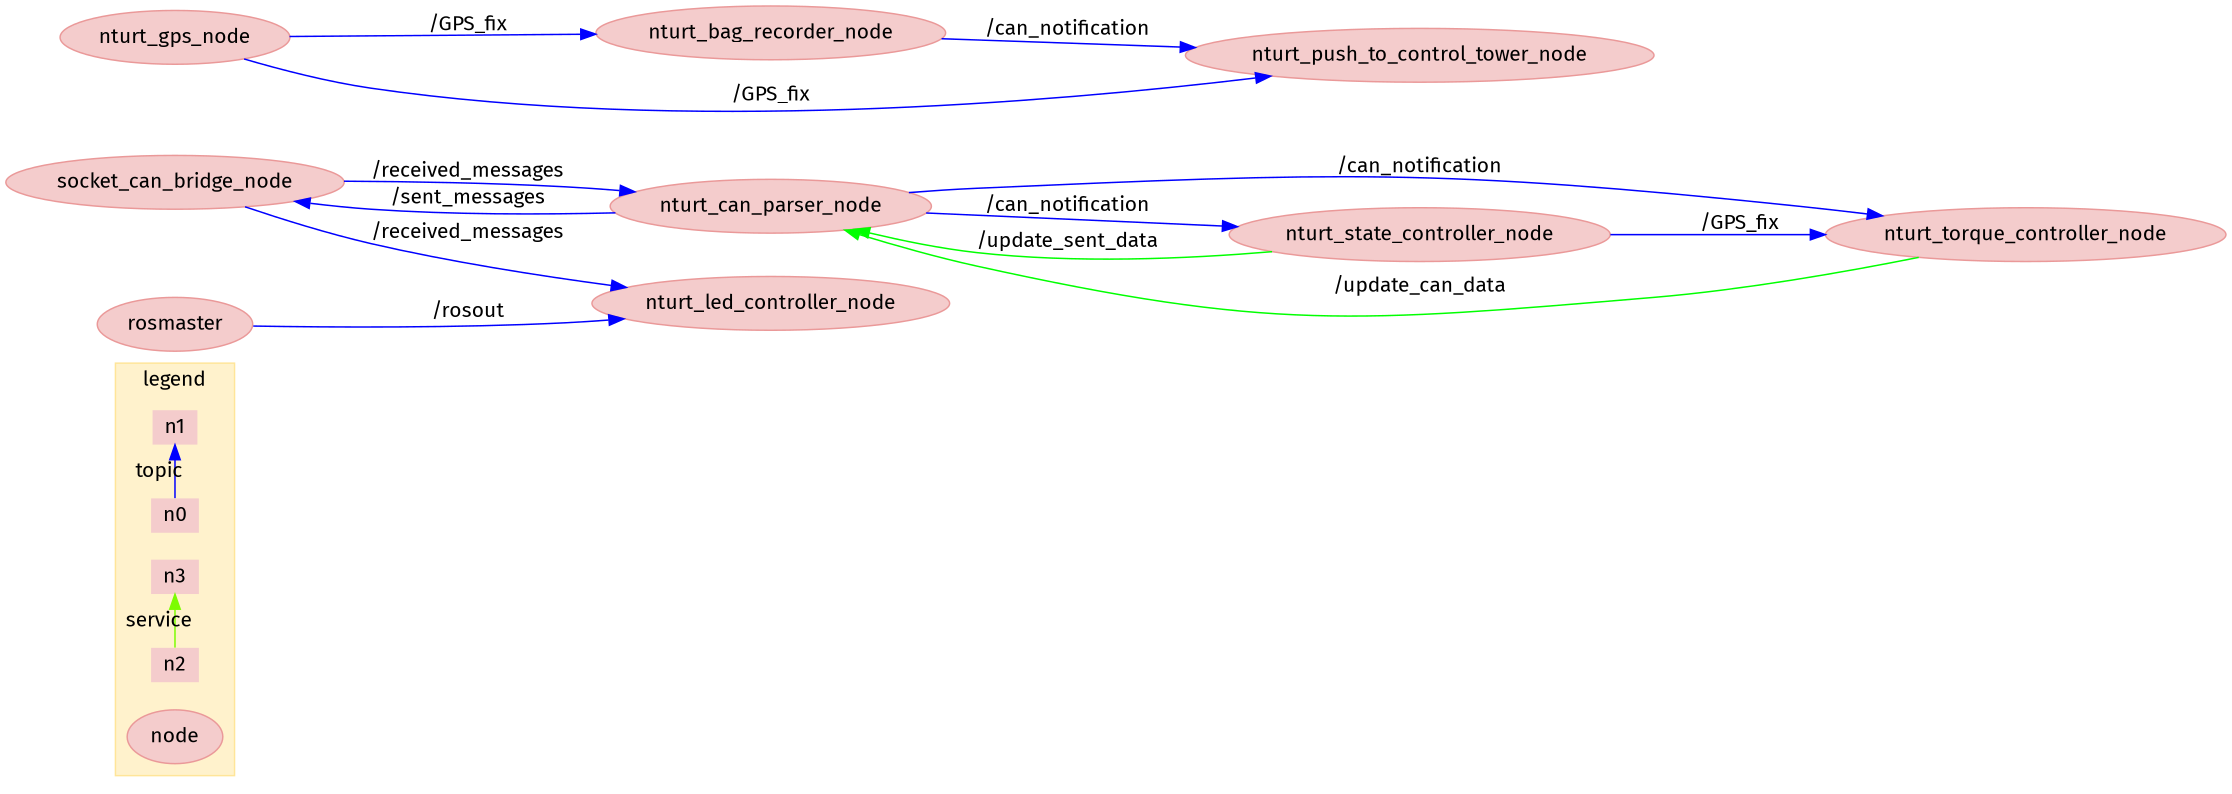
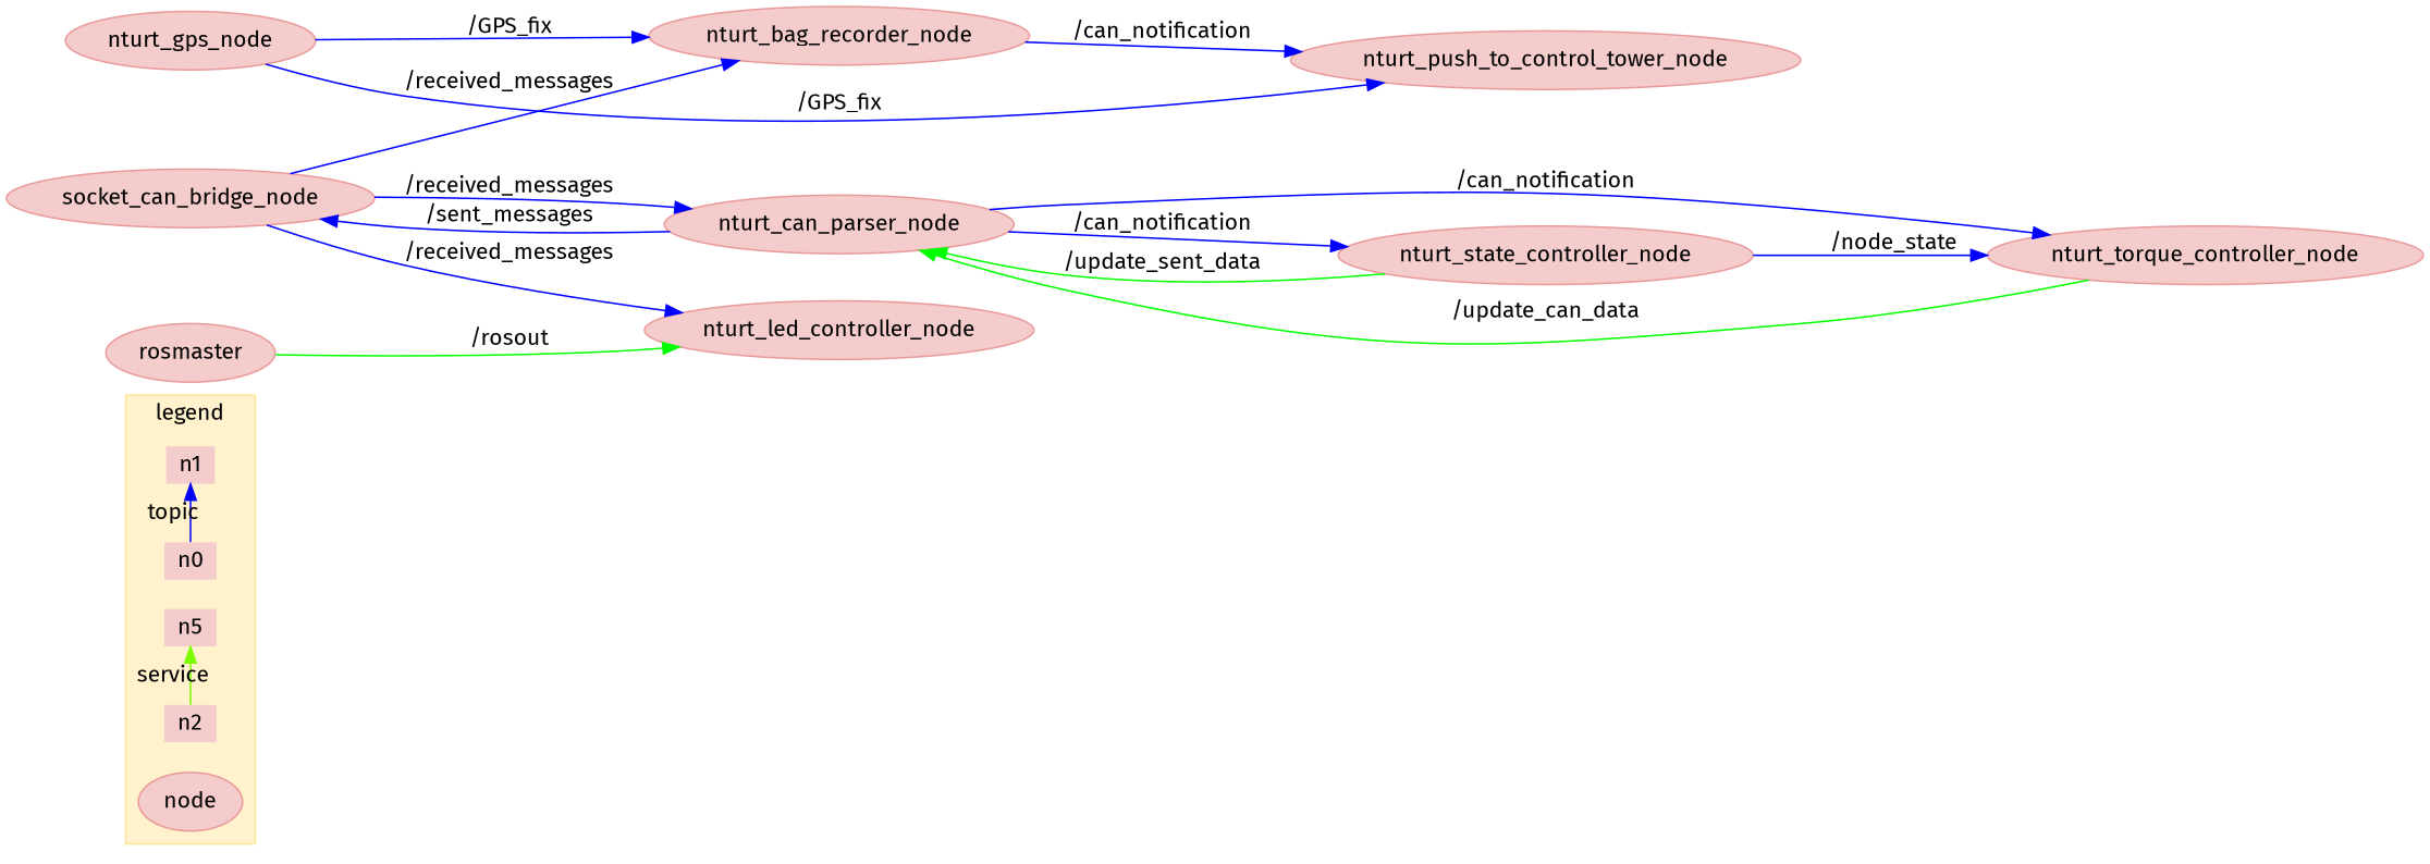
  digraph {
    fontname="Fira Sans"
    rankdir=LR
    node [color="#ea9999" fillcolor="#f4cccc" fontname="Fira Sans" shape=ellipse style=filled]
    edge [color=blue fontname="Fira Sans"]
    n0 [height=.0 shape=none width=.0]
    n1 [height=.0 shape=none width=.0]
    n2 [height=.0 shape=none width=.0]
-   n3 [height=.0 shape=none width=.0]
+   n3 [height=.0 shape=none width=.0 label=n5]
    nodes [label="node"]
    nturt_bag_recorder_node [label=nturt_bag_recorder_node]
    nturt_push_to_control_tower_node [label=nturt_push_to_control_tower_node]
    nturt_can_parser_node [label=nturt_can_parser_node]
    nturt_state_controller_node [label=nturt_state_controller_node]
    nturt_torque_controller_node [label=nturt_torque_controller_node]
    socket_can_bridge_node [label=socket_can_bridge_node]
    nturt_led_controller_node [label=nturt_led_controller_node]
    nturt_gps_node [label=nturt_gps_node]
    rosmaster [label=rosmaster]
    subgraph cluster_1 {
      color="#ffe599"
      fillcolor="#fff2cc"
      label=legend
      style=filled
      nodes
      subgraph sub_2 {
        color="#ffe599"
        fillcolor="#fff2cc"
        label=legend
        rank=same
        style=filled
        n0
        n1
        n2
        n3
      }
    }
    n0 -> n1 [label=topic]
    n2 -> n3 [color=lawngreen label=service]
    nturt_bag_recorder_node -> nturt_push_to_control_tower_node [label="/can_notification"]
    nturt_can_parser_node -> nturt_state_controller_node [label="/can_notification"]
    nturt_can_parser_node -> nturt_torque_controller_node [label="/can_notification"]
    nturt_can_parser_node -> socket_can_bridge_node [label="/sent_messages"]
    nturt_state_controller_node -> nturt_can_parser_node [color=green label="/update_sent_data"]
-   nturt_state_controller_node -> nturt_torque_controller_node [label="/GPS_fix"]
+   nturt_state_controller_node -> nturt_torque_controller_node [label="/node_state"]
    nturt_torque_controller_node -> nturt_can_parser_node [color=green label="/update_can_data"]
+   socket_can_bridge_node -> nturt_bag_recorder_node [label="/received_messages"]
    socket_can_bridge_node -> nturt_can_parser_node [label="/received_messages"]
    socket_can_bridge_node -> nturt_led_controller_node [label="/received_messages"]
    nturt_gps_node -> nturt_bag_recorder_node [label="/GPS_fix"]
    nturt_gps_node -> nturt_push_to_control_tower_node [label="/GPS_fix"]
-   rosmaster -> nturt_led_controller_node [label="/rosout"]
+   rosmaster -> nturt_led_controller_node [color=green label="/rosout"]
  }
